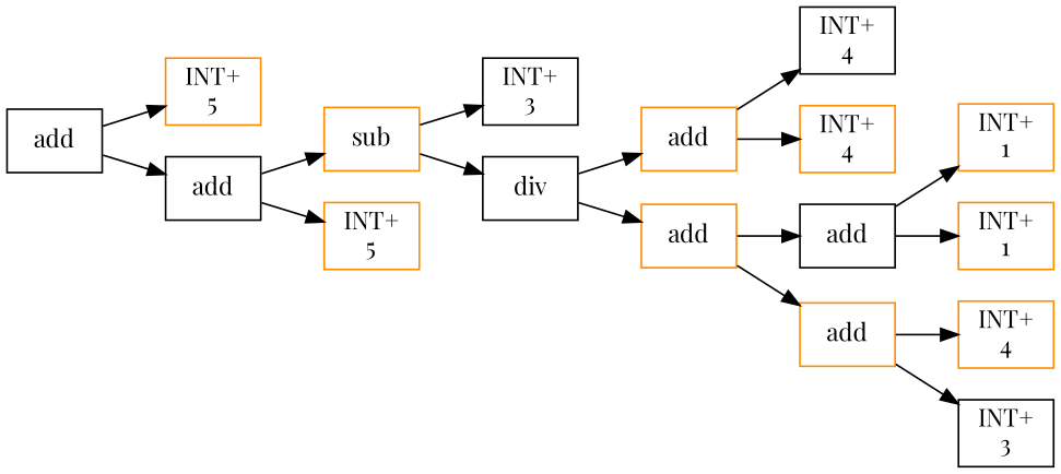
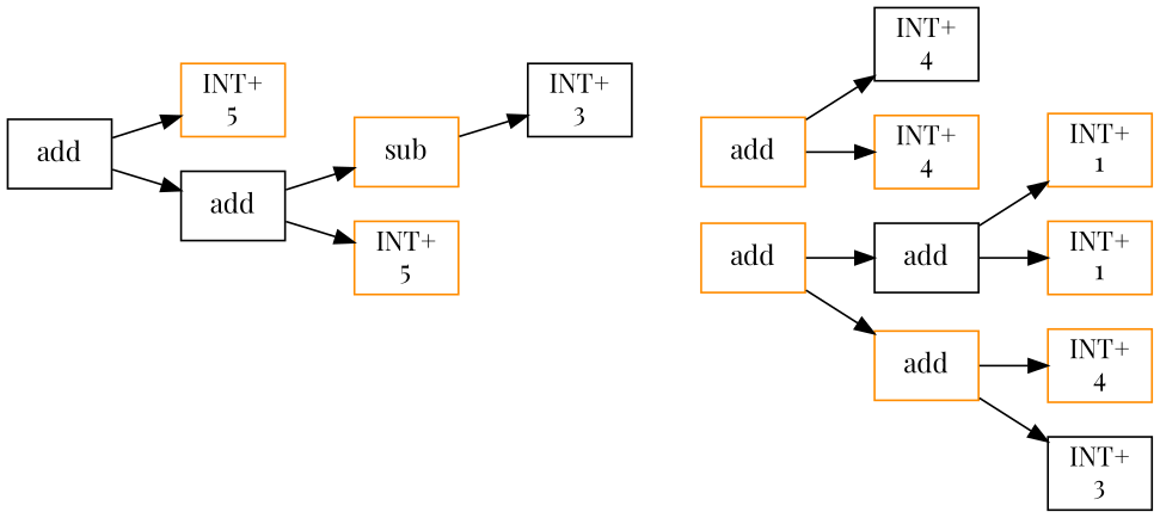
  digraph {
    rankdir=LR
    fontname="Playfair Display"
    node [shape=box color=darkorange fontname="Playfair Display"]
    edge [fontname="Playfair Display"]
    n1 [label=add color=black]
    n2 [label="INT+\n5"]
    n3 [label=add color=black]
    n4 [label=sub]
    n5 [label="INT+\n5"]
    n6 [label="INT+\n3" color=black]
-   n7 [label=div color=black]
    n8 [label=add]
    n9 [label=add]
    n10 [label="INT+\n4" color=black]
    n11 [label="INT+\n4"]
    n12 [label=add color=black]
    n13 [label=add]
    n14 [label="INT+\n1"]
    n15 [label="INT+\n1"]
    n16 [label="INT+\n4"]
    n17 [label="INT+\n3" color=black]
    n1 -> n2
    n1 -> n3
    n3 -> n4
    n3 -> n5
    n4 -> n6
-   n4 -> n7
-   n7 -> n8
-   n7 -> n9
    n8 -> n10
    n8 -> n11
    n9 -> n12
    n9 -> n13
    n12 -> n14
    n12 -> n15
    n13 -> n16
    n13 -> n17
  }
